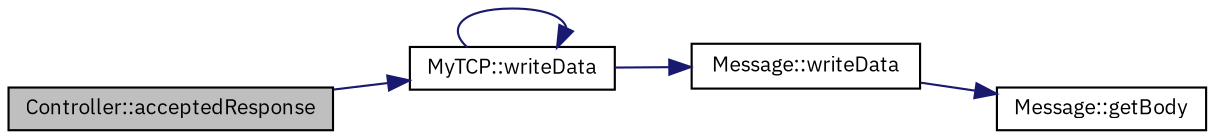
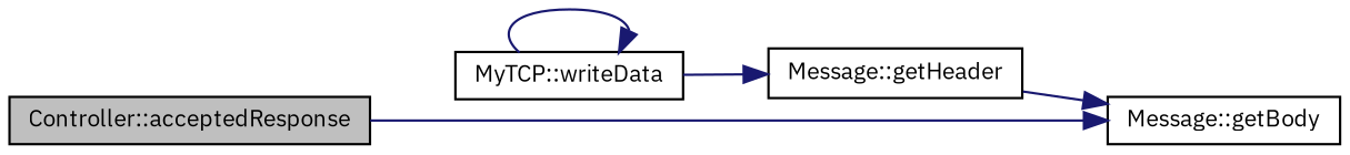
  digraph {
    fontname="IBM Plex Sans"
    rankdir=LR
    node [color=black fillcolor=white fontname="IBM Plex Sans" fontsize=10 shape=record style=filled]
    edge [color=midnightblue fontname="IBM Plex Sans" fontsize=10 labelfontname=Helvetica labelfontsize=10 style=solid]
    n1 [fillcolor=grey75 fontcolor=black height=0.2 label="Controller::acceptedResponse" width=0.4]
    n2 [height=0.2 label="MyTCP::writeData" width=0.4]
-   n3 [height=0.2 label="Message::writeData" width=0.4]
+   n3 [height=0.2 label="Message::getHeader" width=0.4]
    n4 [height=0.2 label="Message::getBody" width=0.4]
-   n1 -> n2
+   n1 -> n4
    n2 -> n2
    n2 -> n3
    n3 -> n4
  }
